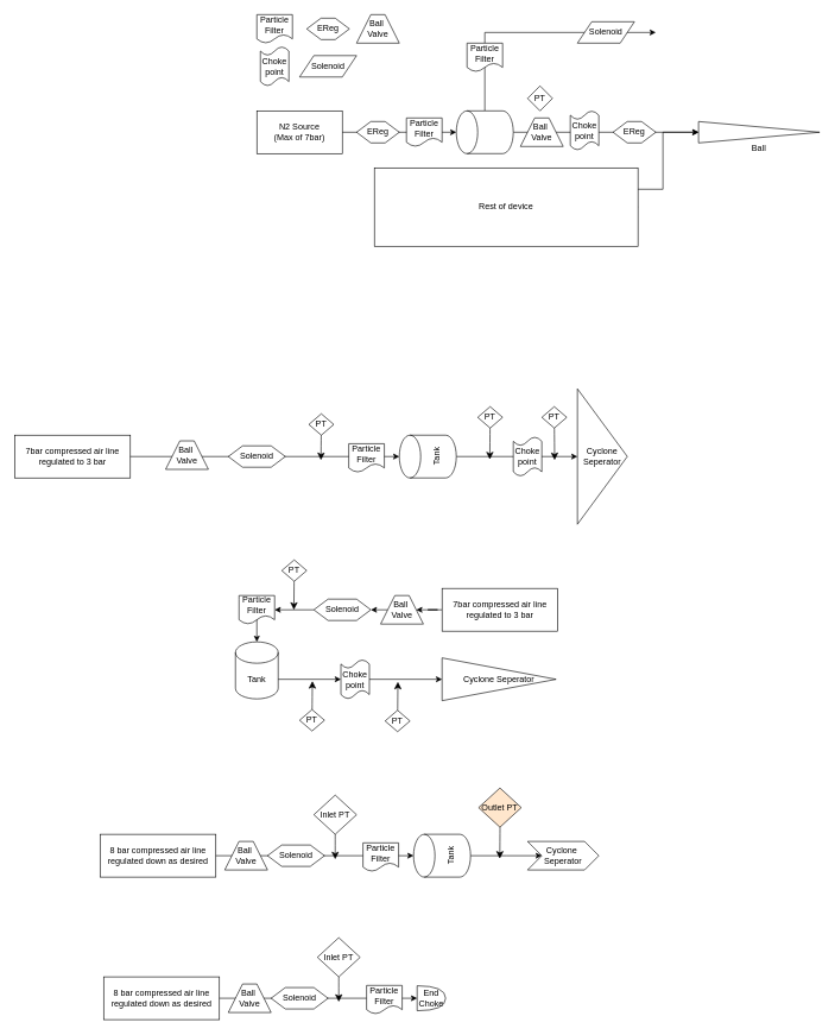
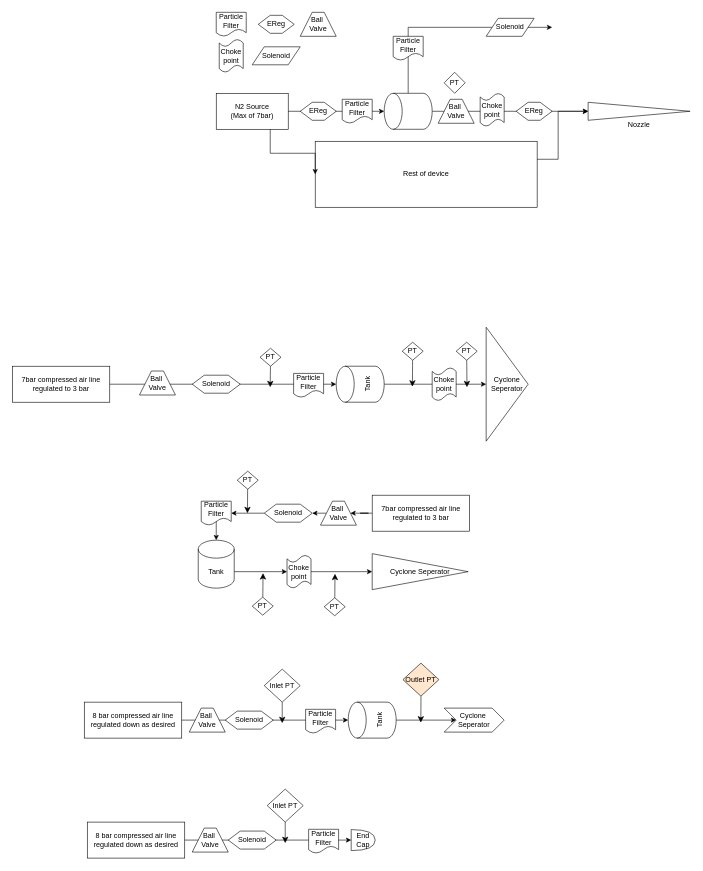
  <mxCell id="0" />
  <mxCell id="1" parent="0" />
  <mxCell id="2" style="edgeStyle=orthogonalEdgeStyle;rounded=0;orthogonalLoop=1;jettySize=auto;html=1;exitX=0.5;exitY=1;exitDx=0;exitDy=0;exitPerimeter=0;" parent="1" source="4" target="6" edge="1"><mxGeometry relative="1" as="geometry" /></mxCell>
  <mxCell id="3" style="edgeStyle=orthogonalEdgeStyle;rounded=0;orthogonalLoop=1;jettySize=auto;html=1;exitX=1;exitY=0.5;exitDx=0;exitDy=0;exitPerimeter=0;" parent="1" source="4" edge="1"><mxGeometry relative="1" as="geometry"><mxPoint x="920" y="45" as="targetPoint" /><Array as="points"><mxPoint x="680" y="45" /></Array></mxGeometry></mxCell>
  <mxCell id="4" value="" style="shape=cylinder3;whiteSpace=wrap;html=1;boundedLbl=1;backgroundOutline=1;size=15;rotation=-90;" parent="1" vertex="1"><mxGeometry x="650" y="145" width="60" height="80" as="geometry" /></mxCell>
  <mxCell id="5" value="N2 Source&lt;div&gt;(Max of 7bar)&lt;/div&gt;" style="rounded=0;whiteSpace=wrap;html=1;" parent="1" vertex="1"><mxGeometry x="360" y="155" width="120" height="60" as="geometry" /></mxCell>
- <mxCell id="6" value="&lt;div&gt;&lt;br&gt;&lt;/div&gt;&lt;div&gt;&lt;br&gt;&lt;/div&gt;&lt;div&gt;&lt;br&gt;&lt;/div&gt;&lt;div&gt;&lt;br&gt;&lt;/div&gt;&lt;div&gt;Ball&lt;/div&gt;&lt;div&gt;&lt;br&gt;&lt;/div&gt;" style="triangle;whiteSpace=wrap;html=1;" parent="1" vertex="1"><mxGeometry x="980" y="170" width="170" height="30" as="geometry" /></mxCell>
+ <mxCell id="6" value="&lt;div&gt;&lt;br&gt;&lt;/div&gt;&lt;div&gt;&lt;br&gt;&lt;/div&gt;&lt;div&gt;&lt;br&gt;&lt;/div&gt;&lt;div&gt;&lt;br&gt;&lt;/div&gt;&lt;div&gt;Nozzle&lt;/div&gt;&lt;div&gt;&lt;br&gt;&lt;/div&gt;" style="triangle;whiteSpace=wrap;html=1;" parent="1" vertex="1"><mxGeometry x="980" y="170" width="170" height="30" as="geometry" /></mxCell>
  <mxCell id="7" style="edgeStyle=orthogonalEdgeStyle;rounded=0;orthogonalLoop=1;jettySize=auto;html=1;exitX=1;exitY=0.5;exitDx=0;exitDy=0;" parent="1" source="8" edge="1"><mxGeometry relative="1" as="geometry"><mxPoint x="980" y="185" as="targetPoint" /><Array as="points"><mxPoint x="865" y="265" /><mxPoint x="930" y="265" /><mxPoint x="930" y="185" /></Array></mxGeometry></mxCell>
  <mxCell id="8" value="Rest of device" style="rounded=0;whiteSpace=wrap;html=1;" parent="1" vertex="1"><mxGeometry x="525" y="235" width="370" height="110" as="geometry" /></mxCell>
  <mxCell id="9" style="edgeStyle=orthogonalEdgeStyle;rounded=0;orthogonalLoop=1;jettySize=auto;html=1;exitX=1;exitY=0.5;exitDx=0;exitDy=0;entryX=0.5;entryY=0;entryDx=0;entryDy=0;entryPerimeter=0;" parent="1" source="5" target="4" edge="1"><mxGeometry relative="1" as="geometry" /></mxCell>
  <mxCell id="10" value="EReg" style="shape=hexagon;perimeter=hexagonPerimeter2;whiteSpace=wrap;html=1;fixedSize=1;" parent="1" vertex="1"><mxGeometry x="430" y="25" width="60" height="30" as="geometry" /></mxCell>
+ <mxCell id="11" style="edgeStyle=orthogonalEdgeStyle;rounded=0;orthogonalLoop=1;jettySize=auto;html=1;exitX=0.75;exitY=1;exitDx=0;exitDy=0;entryX=0;entryY=0.5;entryDx=0;entryDy=0;" parent="1" source="5" target="8" edge="1"><mxGeometry relative="1" as="geometry"><Array as="points"><mxPoint x="460" y="255" /><mxPoint x="495" y="255" /></Array></mxGeometry></mxCell>
  <mxCell id="12" value="Solenoid" style="shape=parallelogram;perimeter=parallelogramPerimeter;whiteSpace=wrap;html=1;fixedSize=1;" parent="1" vertex="1"><mxGeometry x="420" y="77.5" width="80" height="30" as="geometry" /></mxCell>
  <mxCell id="13" value="Solenoid" style="shape=parallelogram;perimeter=parallelogramPerimeter;whiteSpace=wrap;html=1;fixedSize=1;" parent="1" vertex="1"><mxGeometry x="810" y="30" width="80" height="30" as="geometry" /></mxCell>
  <mxCell id="14" value="Particle Filter" style="shape=document;whiteSpace=wrap;html=1;boundedLbl=1;" parent="1" vertex="1"><mxGeometry x="655" y="60" width="50" height="40" as="geometry" /></mxCell>
  <mxCell id="15" value="EReg" style="shape=hexagon;perimeter=hexagonPerimeter2;whiteSpace=wrap;html=1;fixedSize=1;" parent="1" vertex="1"><mxGeometry x="500" y="170" width="60" height="30" as="geometry" /></mxCell>
  <mxCell id="16" value="EReg" style="shape=hexagon;perimeter=hexagonPerimeter2;whiteSpace=wrap;html=1;fixedSize=1;" parent="1" vertex="1"><mxGeometry x="860" y="170" width="60" height="30" as="geometry" /></mxCell>
  <mxCell id="17" value="Particle Filter" style="shape=document;whiteSpace=wrap;html=1;boundedLbl=1;" parent="1" vertex="1"><mxGeometry x="360" y="20" width="50" height="40" as="geometry" /></mxCell>
  <mxCell id="18" value="Particle Filter" style="shape=document;whiteSpace=wrap;html=1;boundedLbl=1;" parent="1" vertex="1"><mxGeometry x="570" y="165" width="50" height="40" as="geometry" /></mxCell>
  <mxCell id="19" value="Choke point" style="shape=tape;whiteSpace=wrap;html=1;size=0.222;" parent="1" vertex="1"><mxGeometry x="365" y="65" width="40" height="55" as="geometry" /></mxCell>
  <mxCell id="20" value="Choke point" style="shape=tape;whiteSpace=wrap;html=1;size=0.222;" parent="1" vertex="1"><mxGeometry x="800" y="155" width="40" height="55" as="geometry" /></mxCell>
  <mxCell id="21" value="Ball&amp;nbsp;&lt;div&gt;Valve&lt;/div&gt;" style="shape=trapezoid;perimeter=trapezoidPerimeter;whiteSpace=wrap;html=1;fixedSize=1;" parent="1" vertex="1"><mxGeometry x="500" y="20" width="60" height="40" as="geometry" /></mxCell>
  <mxCell id="22" value="Ball&amp;nbsp;&lt;div&gt;Valve&lt;/div&gt;" style="shape=trapezoid;perimeter=trapezoidPerimeter;whiteSpace=wrap;html=1;fixedSize=1;" parent="1" vertex="1"><mxGeometry x="730" y="165" width="60" height="40" as="geometry" /></mxCell>
  <mxCell id="23" value="PT" style="rhombus;whiteSpace=wrap;html=1;" parent="1" vertex="1"><mxGeometry x="740" y="120" width="35" height="35" as="geometry" /></mxCell>
  <mxCell id="24" style="edgeStyle=orthogonalEdgeStyle;rounded=0;orthogonalLoop=1;jettySize=auto;html=1;exitX=0.5;exitY=1;exitDx=0;exitDy=0;exitPerimeter=0;" parent="1" source="25" target="27" edge="1"><mxGeometry relative="1" as="geometry" /></mxCell>
  <mxCell id="25" value="Tank" style="shape=cylinder3;whiteSpace=wrap;html=1;boundedLbl=1;backgroundOutline=1;size=15;rotation=-90;" parent="1" vertex="1"><mxGeometry x="570" y="600" width="60" height="80" as="geometry" /></mxCell>
  <mxCell id="26" value="7bar compressed air line regulated to 3 bar" style="rounded=0;whiteSpace=wrap;html=1;" parent="1" vertex="1"><mxGeometry x="20" y="610" width="162.5" height="60" as="geometry" /></mxCell>
  <mxCell id="27" value="Cyclone Seperator" style="triangle;whiteSpace=wrap;html=1;" parent="1" vertex="1"><mxGeometry x="810" y="545" width="70" height="190" as="geometry" /></mxCell>
  <mxCell id="28" style="edgeStyle=orthogonalEdgeStyle;rounded=0;orthogonalLoop=1;jettySize=auto;html=1;exitX=1;exitY=0.5;exitDx=0;exitDy=0;entryX=0.5;entryY=0;entryDx=0;entryDy=0;entryPerimeter=0;" parent="1" source="26" target="25" edge="1"><mxGeometry relative="1" as="geometry" /></mxCell>
  <mxCell id="29" value="Choke point" style="shape=tape;whiteSpace=wrap;html=1;size=0.222;" parent="1" vertex="1"><mxGeometry x="720" y="612.5" width="40" height="55" as="geometry" /></mxCell>
  <mxCell id="30" value="Ball&amp;nbsp;&lt;div&gt;Valve&lt;/div&gt;" style="shape=trapezoid;perimeter=trapezoidPerimeter;whiteSpace=wrap;html=1;fixedSize=1;" parent="1" vertex="1"><mxGeometry x="232" y="618" width="60" height="40" as="geometry" /></mxCell>
  <mxCell id="31" style="edgeStyle=none;curved=1;rounded=0;orthogonalLoop=1;jettySize=auto;html=1;fontSize=12;startSize=8;endSize=8;" parent="1" source="32" edge="1"><mxGeometry relative="1" as="geometry"><mxPoint x="687" y="644" as="targetPoint" /></mxGeometry></mxCell>
  <mxCell id="32" value="PT" style="rhombus;whiteSpace=wrap;html=1;" parent="1" vertex="1"><mxGeometry x="670" y="570" width="35" height="30" as="geometry" /></mxCell>
  <mxCell id="33" style="edgeStyle=none;curved=1;rounded=0;orthogonalLoop=1;jettySize=auto;html=1;fontSize=12;startSize=8;endSize=8;" parent="1" source="34" edge="1"><mxGeometry relative="1" as="geometry"><mxPoint x="450" y="645" as="targetPoint" /></mxGeometry></mxCell>
  <mxCell id="34" value="PT" style="rhombus;whiteSpace=wrap;html=1;" parent="1" vertex="1"><mxGeometry x="433" y="580" width="35" height="30" as="geometry" /></mxCell>
  <mxCell id="35" style="edgeStyle=none;curved=1;rounded=0;orthogonalLoop=1;jettySize=auto;html=1;fontSize=12;startSize=8;endSize=8;" parent="1" source="36" edge="1"><mxGeometry relative="1" as="geometry"><mxPoint x="778" y="645" as="targetPoint" /></mxGeometry></mxCell>
  <mxCell id="36" value="PT" style="rhombus;whiteSpace=wrap;html=1;" parent="1" vertex="1"><mxGeometry x="760" y="570" width="35" height="30" as="geometry" /></mxCell>
  <mxCell id="37" value="Particle Filter" style="shape=document;whiteSpace=wrap;html=1;boundedLbl=1;" parent="1" vertex="1"><mxGeometry x="489" y="622" width="50" height="40" as="geometry" /></mxCell>
  <mxCell id="38" value="Solenoid" style="shape=hexagon;perimeter=hexagonPerimeter2;whiteSpace=wrap;html=1;fixedSize=1;" parent="1" vertex="1"><mxGeometry x="320" y="625" width="80" height="30" as="geometry" /></mxCell>
  <mxCell id="39" value="Tank" style="shape=cylinder3;whiteSpace=wrap;html=1;boundedLbl=1;backgroundOutline=1;size=15;rotation=0;" parent="1" vertex="1"><mxGeometry x="330" y="900" width="60" height="80" as="geometry" /></mxCell>
  <mxCell id="40" style="edgeStyle=orthogonalEdgeStyle;rounded=0;orthogonalLoop=1;jettySize=auto;html=1;exitX=0;exitY=0.5;exitDx=0;exitDy=0;" parent="1" source="41" target="46" edge="1"><mxGeometry relative="1" as="geometry" /></mxCell>
  <mxCell id="41" value="7bar compressed air line regulated to 3 bar" style="rounded=0;whiteSpace=wrap;html=1;" parent="1" vertex="1"><mxGeometry x="620" y="825" width="162.5" height="60" as="geometry" /></mxCell>
  <mxCell id="42" value="Cyclone Seperator" style="triangle;whiteSpace=wrap;html=1;" parent="1" vertex="1"><mxGeometry x="620" y="922.5" width="160" height="60" as="geometry" /></mxCell>
  <mxCell id="43" style="edgeStyle=orthogonalEdgeStyle;rounded=0;orthogonalLoop=1;jettySize=auto;html=1;exitX=1;exitY=0.5;exitDx=0;exitDy=0;exitPerimeter=0;entryX=0;entryY=0.5;entryDx=0;entryDy=0;" parent="1" source="44" target="42" edge="1"><mxGeometry relative="1" as="geometry" /></mxCell>
  <mxCell id="44" value="Choke point" style="shape=tape;whiteSpace=wrap;html=1;size=0.222;" parent="1" vertex="1"><mxGeometry x="478" y="925" width="40" height="55" as="geometry" /></mxCell>
  <mxCell id="45" style="edgeStyle=orthogonalEdgeStyle;rounded=0;orthogonalLoop=1;jettySize=auto;html=1;exitX=0;exitY=0.5;exitDx=0;exitDy=0;entryX=1;entryY=0.5;entryDx=0;entryDy=0;" parent="1" source="46" target="52" edge="1"><mxGeometry relative="1" as="geometry" /></mxCell>
  <mxCell id="46" value="Ball&amp;nbsp;&lt;div&gt;Valve&lt;/div&gt;" style="shape=trapezoid;perimeter=trapezoidPerimeter;whiteSpace=wrap;html=1;fixedSize=1;" parent="1" vertex="1"><mxGeometry x="533.75" y="835" width="60" height="40" as="geometry" /></mxCell>
  <mxCell id="47" style="edgeStyle=none;curved=1;rounded=0;orthogonalLoop=1;jettySize=auto;html=1;fontSize=12;startSize=8;endSize=8;" parent="1" source="48" edge="1"><mxGeometry relative="1" as="geometry"><mxPoint x="438" y="955" as="targetPoint" /></mxGeometry></mxCell>
  <mxCell id="48" value="PT" style="rhombus;whiteSpace=wrap;html=1;" parent="1" vertex="1"><mxGeometry x="420" y="995" width="35" height="30" as="geometry" /></mxCell>
  <mxCell id="49" style="edgeStyle=none;curved=1;rounded=0;orthogonalLoop=1;jettySize=auto;html=1;fontSize=12;startSize=8;endSize=8;" parent="1" source="50" edge="1"><mxGeometry relative="1" as="geometry"><mxPoint x="412" y="855" as="targetPoint" /></mxGeometry></mxCell>
  <mxCell id="50" value="PT" style="rhombus;whiteSpace=wrap;html=1;" parent="1" vertex="1"><mxGeometry x="395" y="785" width="35" height="30" as="geometry" /></mxCell>
  <mxCell id="51" style="edgeStyle=orthogonalEdgeStyle;rounded=0;orthogonalLoop=1;jettySize=auto;html=1;exitX=0;exitY=0.5;exitDx=0;exitDy=0;entryX=1;entryY=0.5;entryDx=0;entryDy=0;" parent="1" source="52" target="56" edge="1"><mxGeometry relative="1" as="geometry" /></mxCell>
  <mxCell id="52" value="Solenoid" style="shape=hexagon;perimeter=hexagonPerimeter2;whiteSpace=wrap;html=1;fixedSize=1;" parent="1" vertex="1"><mxGeometry x="440" y="840" width="80" height="30" as="geometry" /></mxCell>
  <mxCell id="53" style="edgeStyle=none;curved=1;rounded=0;orthogonalLoop=1;jettySize=auto;html=1;fontSize=12;startSize=8;endSize=8;" parent="1" source="54" edge="1"><mxGeometry relative="1" as="geometry"><mxPoint x="558" y="956" as="targetPoint" /></mxGeometry></mxCell>
  <mxCell id="54" value="PT" style="rhombus;whiteSpace=wrap;html=1;" parent="1" vertex="1"><mxGeometry x="540" y="996" width="35" height="30" as="geometry" /></mxCell>
  <mxCell id="55" style="edgeStyle=orthogonalEdgeStyle;rounded=0;orthogonalLoop=1;jettySize=auto;html=1;entryX=0.5;entryY=0;entryDx=0;entryDy=0;entryPerimeter=0;" parent="1" target="39" edge="1"><mxGeometry relative="1" as="geometry"><mxPoint x="361" y="868" as="sourcePoint" /></mxGeometry></mxCell>
  <mxCell id="56" value="Particle Filter" style="shape=document;whiteSpace=wrap;html=1;boundedLbl=1;rotation=0;" parent="1" vertex="1"><mxGeometry x="335" y="835" width="50" height="40" as="geometry" /></mxCell>
  <mxCell id="57" style="edgeStyle=orthogonalEdgeStyle;rounded=0;orthogonalLoop=1;jettySize=auto;html=1;exitX=1;exitY=0;exitDx=0;exitDy=52.5;exitPerimeter=0;entryX=0;entryY=0.5;entryDx=0;entryDy=0;entryPerimeter=0;" parent="1" source="39" target="44" edge="1"><mxGeometry relative="1" as="geometry" /></mxCell>
  <mxCell id="58" style="edgeStyle=orthogonalEdgeStyle;rounded=0;orthogonalLoop=1;jettySize=auto;html=1;exitX=0.5;exitY=1;exitDx=0;exitDy=0;exitPerimeter=0;" edge="1" parent="1" source="59"><mxGeometry relative="1" as="geometry"><mxPoint x="760" y="1200" as="targetPoint" /></mxGeometry></mxCell>
  <mxCell id="59" value="Tank" style="shape=cylinder3;whiteSpace=wrap;html=1;boundedLbl=1;backgroundOutline=1;size=15;rotation=-90;" vertex="1" parent="1"><mxGeometry x="590" y="1160" width="60" height="80" as="geometry" /></mxCell>
  <mxCell id="60" value="8 bar compressed air line regulated down as desired" style="rounded=0;whiteSpace=wrap;html=1;" vertex="1" parent="1"><mxGeometry x="140" y="1170" width="162.5" height="60" as="geometry" /></mxCell>
  <mxCell id="61" style="edgeStyle=orthogonalEdgeStyle;rounded=0;orthogonalLoop=1;jettySize=auto;html=1;exitX=1;exitY=0.5;exitDx=0;exitDy=0;entryX=0.5;entryY=0;entryDx=0;entryDy=0;entryPerimeter=0;" edge="1" parent="1" source="60" target="59"><mxGeometry relative="1" as="geometry" /></mxCell>
  <mxCell id="62" value="Ball&amp;nbsp;&lt;div&gt;Valve&lt;/div&gt;" style="shape=trapezoid;perimeter=trapezoidPerimeter;whiteSpace=wrap;html=1;fixedSize=1;" vertex="1" parent="1"><mxGeometry x="315" y="1180" width="60" height="40" as="geometry" /></mxCell>
  <mxCell id="63" style="edgeStyle=none;curved=1;rounded=0;orthogonalLoop=1;jettySize=auto;html=1;fontSize=12;startSize=8;endSize=8;" edge="1" parent="1"><mxGeometry relative="1" as="geometry"><mxPoint x="701.01" y="1204.11" as="targetPoint" /><mxPoint x="701.384" y="1160.002" as="sourcePoint" /></mxGeometry></mxCell>
  <mxCell id="64" style="edgeStyle=none;curved=1;rounded=0;orthogonalLoop=1;jettySize=auto;html=1;fontSize=12;startSize=8;endSize=8;" edge="1" parent="1" source="65"><mxGeometry relative="1" as="geometry"><mxPoint x="470" y="1205" as="targetPoint" /></mxGeometry></mxCell>
  <mxCell id="65" value="Inlet PT" style="rhombus;whiteSpace=wrap;html=1;" vertex="1" parent="1"><mxGeometry x="440" y="1115" width="60" height="55" as="geometry" /></mxCell>
  <mxCell id="66" value="Particle Filter" style="shape=document;whiteSpace=wrap;html=1;boundedLbl=1;" vertex="1" parent="1"><mxGeometry x="509" y="1182" width="50" height="40" as="geometry" /></mxCell>
  <mxCell id="67" value="Solenoid" style="shape=hexagon;perimeter=hexagonPerimeter2;whiteSpace=wrap;html=1;fixedSize=1;" vertex="1" parent="1"><mxGeometry x="375" y="1185" width="80" height="30" as="geometry" /></mxCell>
  <mxCell id="68" value="Outlet PT" style="rhombus;whiteSpace=wrap;html=1;fillColor=#ffe6cc;" vertex="1" parent="1"><mxGeometry x="671.25" y="1105" width="60" height="55" as="geometry" /></mxCell>
  <mxCell id="69" value="8 bar compressed air line regulated down as desired" style="rounded=0;whiteSpace=wrap;html=1;" vertex="1" parent="1"><mxGeometry x="145" y="1370" width="162.5" height="60" as="geometry" /></mxCell>
  <mxCell id="70" style="edgeStyle=orthogonalEdgeStyle;rounded=0;orthogonalLoop=1;jettySize=auto;html=1;exitX=1;exitY=0.5;exitDx=0;exitDy=0;entryX=0.5;entryY=0;entryDx=0;entryDy=0;entryPerimeter=0;" edge="1" parent="1" source="69"><mxGeometry relative="1" as="geometry"><mxPoint x="585" y="1400" as="targetPoint" /></mxGeometry></mxCell>
  <mxCell id="71" value="Ball&amp;nbsp;&lt;div&gt;Valve&lt;/div&gt;" style="shape=trapezoid;perimeter=trapezoidPerimeter;whiteSpace=wrap;html=1;fixedSize=1;" vertex="1" parent="1"><mxGeometry x="320" y="1380" width="60" height="40" as="geometry" /></mxCell>
  <mxCell id="72" style="edgeStyle=none;curved=1;rounded=0;orthogonalLoop=1;jettySize=auto;html=1;fontSize=12;startSize=8;endSize=8;" edge="1" parent="1" source="73"><mxGeometry relative="1" as="geometry"><mxPoint x="475" y="1405" as="targetPoint" /></mxGeometry></mxCell>
  <mxCell id="73" value="Inlet PT" style="rhombus;whiteSpace=wrap;html=1;" vertex="1" parent="1"><mxGeometry x="445" y="1315" width="60" height="55" as="geometry" /></mxCell>
  <mxCell id="74" value="Particle Filter" style="shape=document;whiteSpace=wrap;html=1;boundedLbl=1;" vertex="1" parent="1"><mxGeometry x="514" y="1382" width="50" height="40" as="geometry" /></mxCell>
  <mxCell id="75" value="Solenoid" style="shape=hexagon;perimeter=hexagonPerimeter2;whiteSpace=wrap;html=1;fixedSize=1;" vertex="1" parent="1"><mxGeometry x="380" y="1385" width="80" height="30" as="geometry" /></mxCell>
- <mxCell id="76" value="End Choke" style="shape=or;whiteSpace=wrap;html=1;" vertex="1" parent="1"><mxGeometry x="585" y="1382.5" width="40" height="35" as="geometry" /></mxCell>
+ <mxCell id="76" value="End Cap" style="shape=or;whiteSpace=wrap;html=1;" vertex="1" parent="1"><mxGeometry x="585" y="1382.5" width="40" height="35" as="geometry" /></mxCell>
  <mxCell id="77" value="Cyclone&amp;nbsp;&lt;div&gt;Seperator&lt;/div&gt;" style="shape=step;perimeter=stepPerimeter;whiteSpace=wrap;html=1;fixedSize=1;" vertex="1" parent="1"><mxGeometry x="740" y="1180" width="100" height="40" as="geometry" /></mxCell>
